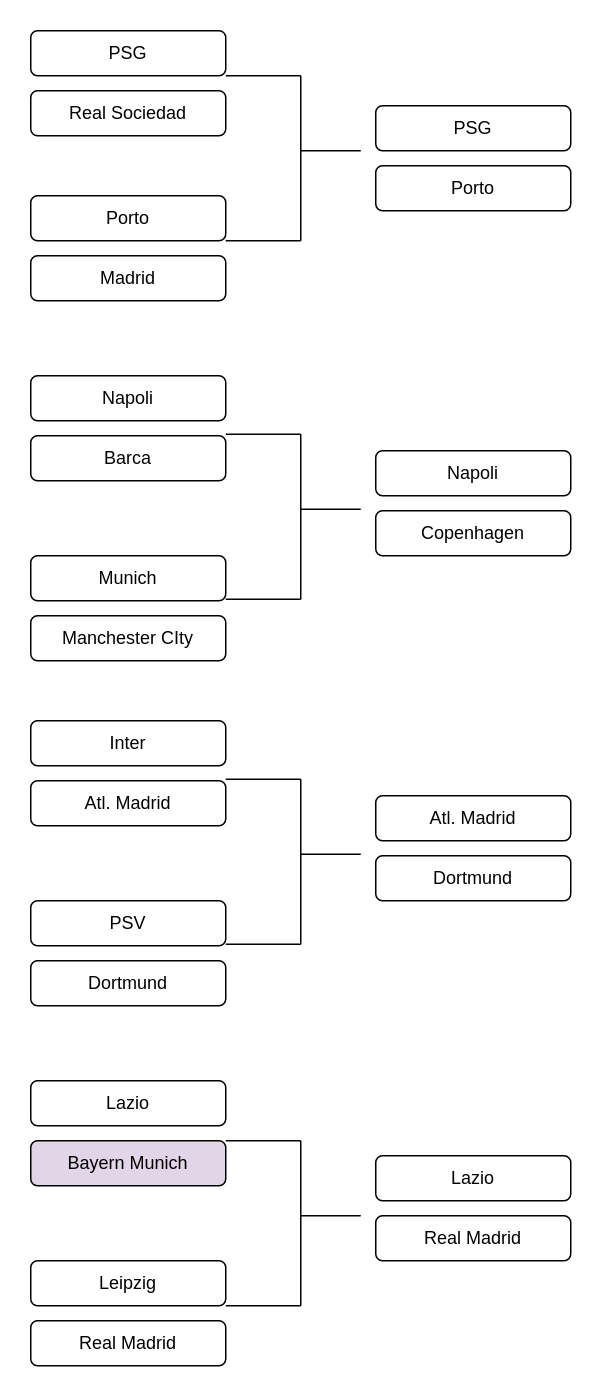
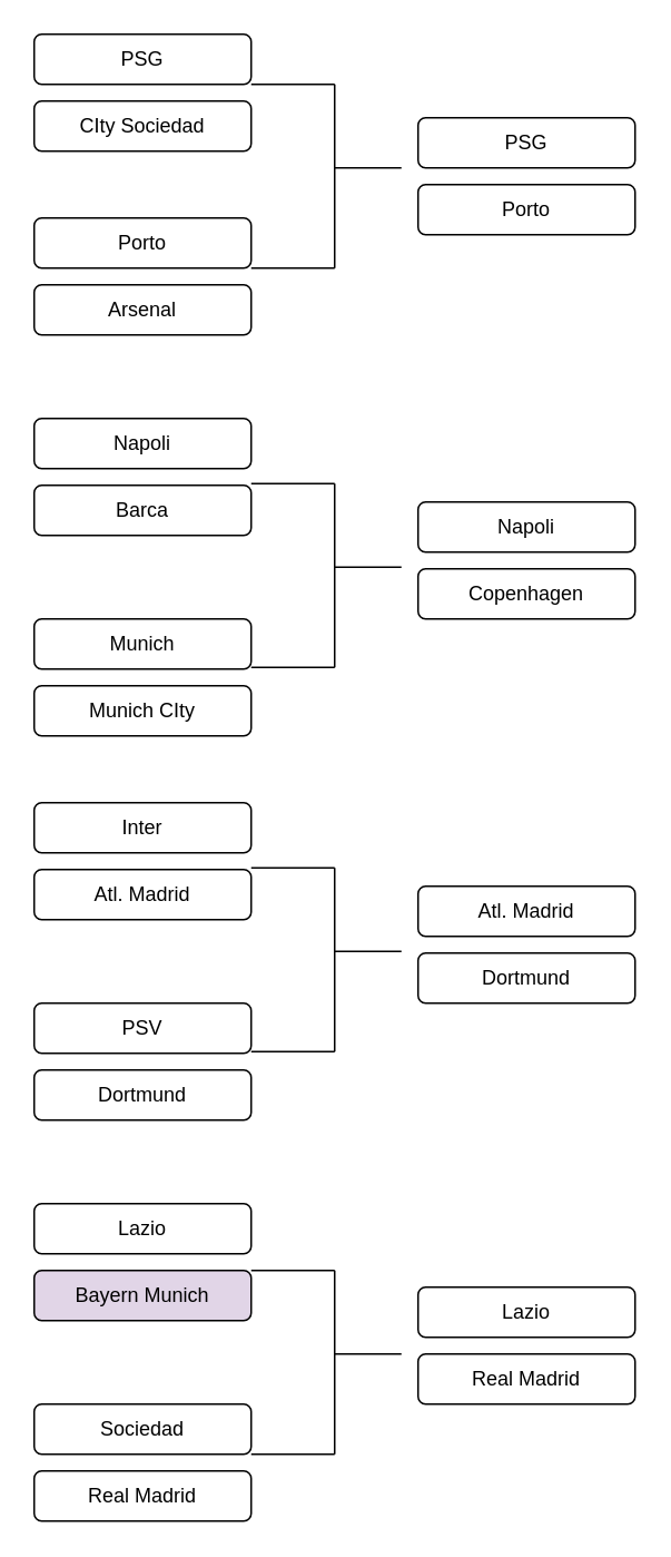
  <mxCell id="0" />
  <mxCell id="1" parent="0" />
  <mxCell id="2" value="PSG" style="rounded=1;whiteSpace=wrap;html=1;" parent="1" vertex="1"><mxGeometry x="20" y="20" width="130" height="30" as="geometry" /></mxCell>
- <mxCell id="3" value="Real Sociedad" style="rounded=1;whiteSpace=wrap;html=1;" parent="1" vertex="1"><mxGeometry x="20" y="60" width="130" height="30" as="geometry" /></mxCell>
+ <mxCell id="3" value="CIty Sociedad" style="rounded=1;whiteSpace=wrap;html=1;" parent="1" vertex="1"><mxGeometry x="20" y="60" width="130" height="30" as="geometry" /></mxCell>
  <mxCell id="4" value="Porto" style="rounded=1;whiteSpace=wrap;html=1;" parent="1" vertex="1"><mxGeometry x="20" y="130" width="130" height="30" as="geometry" /></mxCell>
- <mxCell id="5" value="Madrid" style="rounded=1;whiteSpace=wrap;html=1;" parent="1" vertex="1"><mxGeometry x="20" y="170" width="130" height="30" as="geometry" /></mxCell>
+ <mxCell id="5" value="Arsenal" style="rounded=1;whiteSpace=wrap;html=1;" parent="1" vertex="1"><mxGeometry x="20" y="170" width="130" height="30" as="geometry" /></mxCell>
  <mxCell id="6" value="Napoli" style="rounded=1;whiteSpace=wrap;html=1;" parent="1" vertex="1"><mxGeometry x="20" y="250" width="130" height="30" as="geometry" /></mxCell>
  <mxCell id="7" value="Barca" style="rounded=1;whiteSpace=wrap;html=1;" parent="1" vertex="1"><mxGeometry x="20" y="290" width="130" height="30" as="geometry" /></mxCell>
  <mxCell id="8" value="Munich" style="rounded=1;whiteSpace=wrap;html=1;" parent="1" vertex="1"><mxGeometry x="20" y="370" width="130" height="30" as="geometry" /></mxCell>
- <mxCell id="9" value="Manchester CIty" style="rounded=1;whiteSpace=wrap;html=1;" parent="1" vertex="1"><mxGeometry x="20" y="410" width="130" height="30" as="geometry" /></mxCell>
+ <mxCell id="9" value="Munich CIty" style="rounded=1;whiteSpace=wrap;html=1;" parent="1" vertex="1"><mxGeometry x="20" y="410" width="130" height="30" as="geometry" /></mxCell>
  <mxCell id="10" value="Inter" style="rounded=1;whiteSpace=wrap;html=1;" parent="1" vertex="1"><mxGeometry x="20" y="480" width="130" height="30" as="geometry" /></mxCell>
  <mxCell id="11" value="Atl. Madrid" style="rounded=1;whiteSpace=wrap;html=1;" parent="1" vertex="1"><mxGeometry x="20" y="520" width="130" height="30" as="geometry" /></mxCell>
  <mxCell id="12" value="PSV" style="rounded=1;whiteSpace=wrap;html=1;" parent="1" vertex="1"><mxGeometry x="20" y="600" width="130" height="30" as="geometry" /></mxCell>
  <mxCell id="13" value="Dortmund" style="rounded=1;whiteSpace=wrap;html=1;" parent="1" vertex="1"><mxGeometry x="20" y="640" width="130" height="30" as="geometry" /></mxCell>
  <mxCell id="14" value="Lazio" style="rounded=1;whiteSpace=wrap;html=1;" parent="1" vertex="1"><mxGeometry x="20" y="720" width="130" height="30" as="geometry" /></mxCell>
  <mxCell id="15" value="Bayern Munich" style="rounded=1;whiteSpace=wrap;html=1;fillColor=#e1d5e7;" parent="1" vertex="1"><mxGeometry x="20" y="760" width="130" height="30" as="geometry" /></mxCell>
- <mxCell id="16" value="Leipzig" style="rounded=1;whiteSpace=wrap;html=1;" parent="1" vertex="1"><mxGeometry x="20" y="840" width="130" height="30" as="geometry" /></mxCell>
+ <mxCell id="16" value="Sociedad" style="rounded=1;whiteSpace=wrap;html=1;" parent="1" vertex="1"><mxGeometry x="20" y="840" width="130" height="30" as="geometry" /></mxCell>
  <mxCell id="17" value="Real Madrid" style="rounded=1;whiteSpace=wrap;html=1;" parent="1" vertex="1"><mxGeometry x="20" y="880" width="130" height="30" as="geometry" /></mxCell>
  <mxCell id="18" value="" style="endArrow=none;html=1;" parent="1" edge="1"><mxGeometry width="50" height="50" relative="1" as="geometry"><mxPoint x="200" y="160" as="sourcePoint" /><mxPoint x="200" y="50" as="targetPoint" /><Array as="points"><mxPoint x="200" y="110" /></Array></mxGeometry></mxCell>
  <mxCell id="19" value="" style="endArrow=none;html=1;" parent="1" edge="1"><mxGeometry width="50" height="50" relative="1" as="geometry"><mxPoint x="150" y="50" as="sourcePoint" /><mxPoint x="200" y="50" as="targetPoint" /></mxGeometry></mxCell>
  <mxCell id="20" value="" style="endArrow=none;html=1;" parent="1" edge="1"><mxGeometry width="50" height="50" relative="1" as="geometry"><mxPoint x="150" y="160" as="sourcePoint" /><mxPoint x="200" y="160" as="targetPoint" /></mxGeometry></mxCell>
  <mxCell id="21" value="" style="endArrow=none;html=1;" parent="1" edge="1"><mxGeometry width="50" height="50" relative="1" as="geometry"><mxPoint x="200" y="100" as="sourcePoint" /><mxPoint x="240" y="100" as="targetPoint" /></mxGeometry></mxCell>
  <mxCell id="22" value="" style="endArrow=none;html=1;" parent="1" edge="1"><mxGeometry width="50" height="50" relative="1" as="geometry"><mxPoint x="200" y="399" as="sourcePoint" /><mxPoint x="200" y="289" as="targetPoint" /><Array as="points"><mxPoint x="200" y="349" /></Array></mxGeometry></mxCell>
  <mxCell id="23" value="" style="endArrow=none;html=1;" parent="1" edge="1"><mxGeometry width="50" height="50" relative="1" as="geometry"><mxPoint x="150" y="289" as="sourcePoint" /><mxPoint x="200" y="289" as="targetPoint" /></mxGeometry></mxCell>
  <mxCell id="24" value="" style="endArrow=none;html=1;" parent="1" edge="1"><mxGeometry width="50" height="50" relative="1" as="geometry"><mxPoint x="150" y="399" as="sourcePoint" /><mxPoint x="200" y="399" as="targetPoint" /></mxGeometry></mxCell>
  <mxCell id="25" value="" style="endArrow=none;html=1;" parent="1" edge="1"><mxGeometry width="50" height="50" relative="1" as="geometry"><mxPoint x="200" y="339" as="sourcePoint" /><mxPoint x="240" y="339" as="targetPoint" /></mxGeometry></mxCell>
  <mxCell id="26" value="" style="endArrow=none;html=1;" parent="1" edge="1"><mxGeometry width="50" height="50" relative="1" as="geometry"><mxPoint x="200" y="629" as="sourcePoint" /><mxPoint x="200" y="519" as="targetPoint" /><Array as="points"><mxPoint x="200" y="579" /></Array></mxGeometry></mxCell>
  <mxCell id="27" value="" style="endArrow=none;html=1;" parent="1" edge="1"><mxGeometry width="50" height="50" relative="1" as="geometry"><mxPoint x="150" y="519" as="sourcePoint" /><mxPoint x="200" y="519" as="targetPoint" /></mxGeometry></mxCell>
  <mxCell id="28" value="" style="endArrow=none;html=1;" parent="1" edge="1"><mxGeometry width="50" height="50" relative="1" as="geometry"><mxPoint x="150" y="629" as="sourcePoint" /><mxPoint x="200" y="629" as="targetPoint" /></mxGeometry></mxCell>
  <mxCell id="29" value="" style="endArrow=none;html=1;" parent="1" edge="1"><mxGeometry width="50" height="50" relative="1" as="geometry"><mxPoint x="200" y="569" as="sourcePoint" /><mxPoint x="240" y="569" as="targetPoint" /></mxGeometry></mxCell>
  <mxCell id="30" value="" style="endArrow=none;html=1;" parent="1" edge="1"><mxGeometry width="50" height="50" relative="1" as="geometry"><mxPoint x="200" y="870" as="sourcePoint" /><mxPoint x="200" y="760" as="targetPoint" /><Array as="points"><mxPoint x="200" y="820" /></Array></mxGeometry></mxCell>
  <mxCell id="31" value="" style="endArrow=none;html=1;" parent="1" edge="1"><mxGeometry width="50" height="50" relative="1" as="geometry"><mxPoint x="150" y="760" as="sourcePoint" /><mxPoint x="200" y="760" as="targetPoint" /></mxGeometry></mxCell>
  <mxCell id="32" value="" style="endArrow=none;html=1;" parent="1" edge="1"><mxGeometry width="50" height="50" relative="1" as="geometry"><mxPoint x="150" y="870" as="sourcePoint" /><mxPoint x="200" y="870" as="targetPoint" /></mxGeometry></mxCell>
  <mxCell id="33" value="" style="endArrow=none;html=1;" parent="1" edge="1"><mxGeometry width="50" height="50" relative="1" as="geometry"><mxPoint x="200" y="810" as="sourcePoint" /><mxPoint x="240" y="810" as="targetPoint" /></mxGeometry></mxCell>
  <mxCell id="34" value="PSG" style="rounded=1;whiteSpace=wrap;html=1;" parent="1" vertex="1"><mxGeometry x="250" y="70" width="130" height="30" as="geometry" /></mxCell>
  <mxCell id="35" value="Porto" style="rounded=1;whiteSpace=wrap;html=1;" parent="1" vertex="1"><mxGeometry x="250" y="110" width="130" height="30" as="geometry" /></mxCell>
  <mxCell id="36" value="Napoli" style="rounded=1;whiteSpace=wrap;html=1;" parent="1" vertex="1"><mxGeometry x="250" y="300" width="130" height="30" as="geometry" /></mxCell>
  <mxCell id="37" value="Copenhagen" style="rounded=1;whiteSpace=wrap;html=1;" parent="1" vertex="1"><mxGeometry x="250" y="340" width="130" height="30" as="geometry" /></mxCell>
  <mxCell id="38" value="Atl. Madrid" style="rounded=1;whiteSpace=wrap;html=1;" parent="1" vertex="1"><mxGeometry x="250" y="530" width="130" height="30" as="geometry" /></mxCell>
  <mxCell id="39" value="Dortmund" style="rounded=1;whiteSpace=wrap;html=1;" parent="1" vertex="1"><mxGeometry x="250" y="570" width="130" height="30" as="geometry" /></mxCell>
  <mxCell id="40" value="Lazio" style="rounded=1;whiteSpace=wrap;html=1;" parent="1" vertex="1"><mxGeometry x="250" y="770" width="130" height="30" as="geometry" /></mxCell>
  <mxCell id="41" value="Real Madrid" style="rounded=1;whiteSpace=wrap;html=1;" parent="1" vertex="1"><mxGeometry x="250" y="810" width="130" height="30" as="geometry" /></mxCell>
